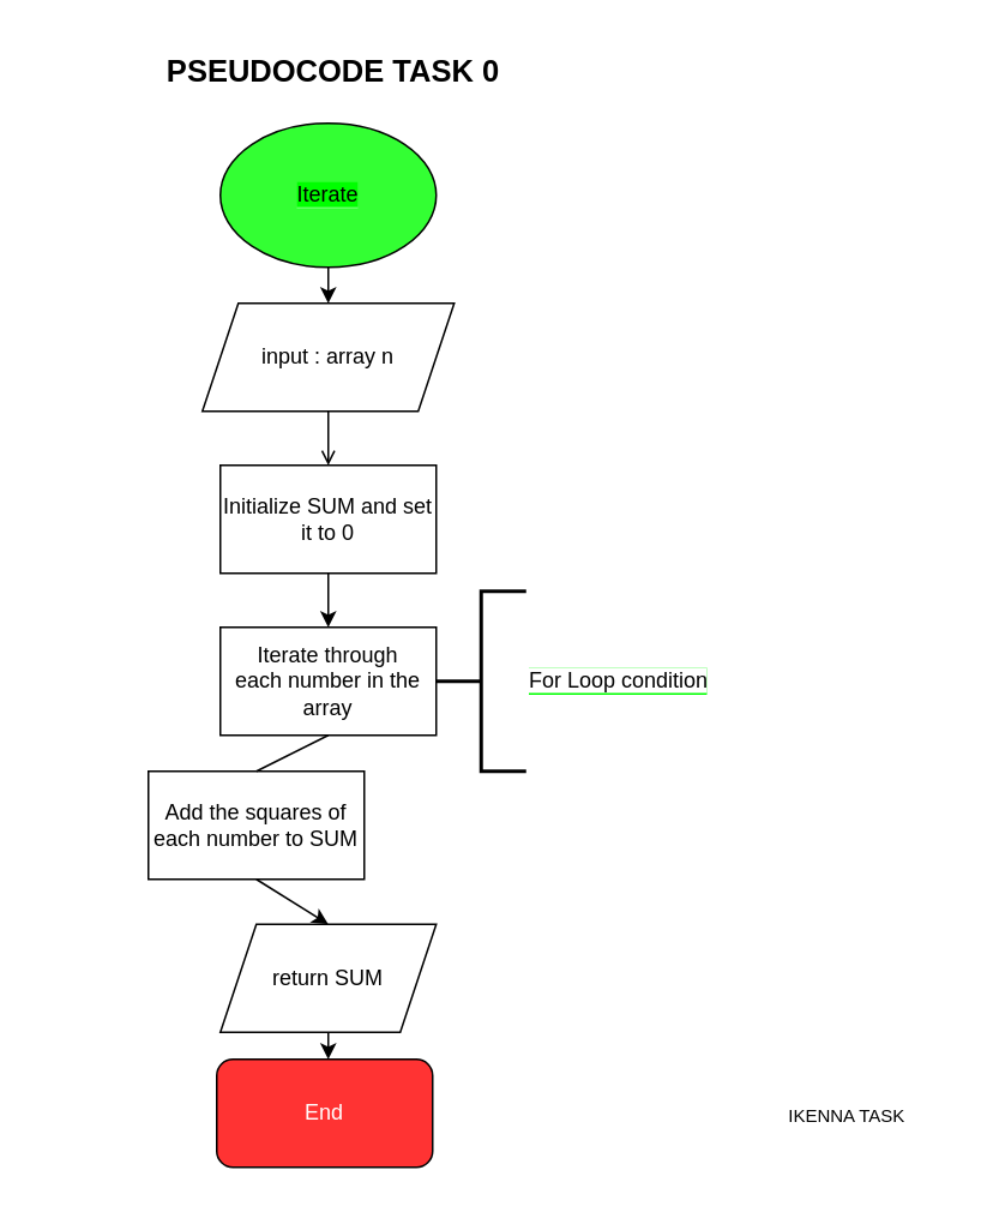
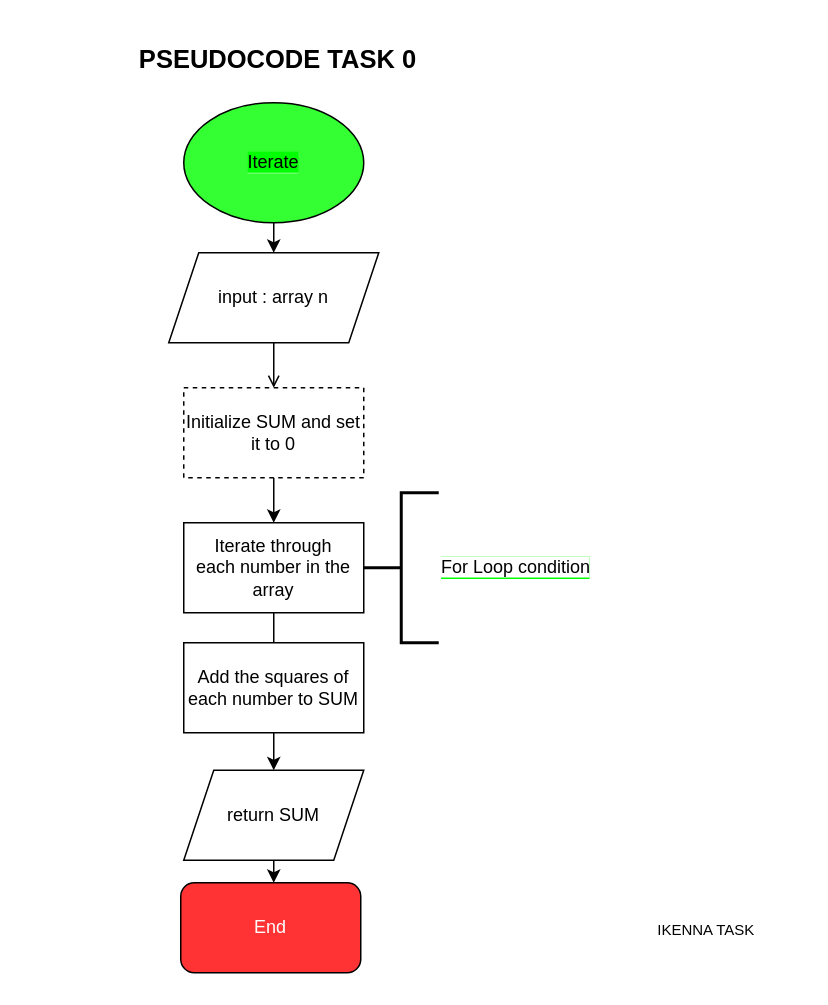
  <mxCell id="0" />
  <mxCell id="1" parent="0" />
  <mxCell id="2" value="" style="endArrow=classic;html=1;rounded=0;exitX=0.5;exitY=1;exitDx=0;exitDy=0;" edge="1" parent="1"><mxGeometry width="50" height="50" relative="1" as="geometry"><mxPoint x="182" y="108" as="sourcePoint" /><mxPoint x="182" y="168" as="targetPoint" /></mxGeometry></mxCell>
  <mxCell id="3" value="input : array n" style="shape=parallelogram;perimeter=parallelogramPerimeter;whiteSpace=wrap;html=1;fixedSize=1;" vertex="1" parent="1"><mxGeometry x="112" y="168" width="140" height="60" as="geometry" /></mxCell>
  <mxCell id="4" value="" style="endArrow=open;html=1;rounded=0;exitX=0.5;exitY=1;exitDx=0;exitDy=0;entryX=0.5;entryY=0;entryDx=0;entryDy=0;" edge="1" parent="1" source="3" target="5"><mxGeometry width="50" height="50" relative="1" as="geometry"><mxPoint x="252" y="318" as="sourcePoint" /><mxPoint x="182" y="288" as="targetPoint" /></mxGeometry></mxCell>
- <mxCell id="5" value="Initialize SUM and set it to 0" style="rounded=0;whiteSpace=wrap;html=1;" vertex="1" parent="1"><mxGeometry x="122" y="258" width="120" height="60" as="geometry" /></mxCell>
+ <mxCell id="5" value="Initialize SUM and set it to 0" style="rounded=0;whiteSpace=wrap;html=1;dashed=1;" vertex="1" parent="1"><mxGeometry x="122" y="258" width="120" height="60" as="geometry" /></mxCell>
  <mxCell id="6" value="Iterate through&lt;br&gt;each number in the array" style="rounded=0;whiteSpace=wrap;html=1;" vertex="1" parent="1"><mxGeometry x="122" y="348" width="120" height="60" as="geometry" /></mxCell>
  <mxCell id="7" value="return SUM" style="shape=parallelogram;perimeter=parallelogramPerimeter;whiteSpace=wrap;html=1;fixedSize=1;" vertex="1" parent="1"><mxGeometry x="122" y="513" width="120" height="60" as="geometry" /></mxCell>
  <mxCell id="8" value="" style="endArrow=classic;html=1;rounded=0;exitX=0.5;exitY=1;exitDx=0;exitDy=0;" edge="1" parent="1" source="7"><mxGeometry width="50" height="50" relative="1" as="geometry"><mxPoint x="192" y="688" as="sourcePoint" /><mxPoint x="182" y="588" as="targetPoint" /></mxGeometry></mxCell>
  <mxCell id="9" value="End" style="rounded=1;whiteSpace=wrap;html=1;fillColor=#FF3333;fontColor=#FFFFFF;" vertex="1" parent="1"><mxGeometry x="120" y="588" width="120" height="60" as="geometry" /></mxCell>
  <mxCell id="10" value="&lt;span style=&quot;background-color: rgb(0, 255, 0);&quot;&gt;&lt;font color=&quot;#000000&quot;&gt;Iterate&lt;/font&gt;&lt;/span&gt;" style="ellipse;whiteSpace=wrap;html=1;labelBackgroundColor=#66FF66;fontColor=#FFFFFF;fillColor=#33FF33;" vertex="1" parent="1"><mxGeometry x="122" y="68" width="120" height="80" as="geometry" /></mxCell>
- <mxCell id="11" value="Add the squares of each number to SUM" style="rounded=0;whiteSpace=wrap;html=1;" vertex="1" parent="1"><mxGeometry x="82" y="428" width="120" height="60" as="geometry" /></mxCell>
+ <mxCell id="11" value="Add the squares of each number to SUM" style="rounded=0;whiteSpace=wrap;html=1;" vertex="1" parent="1"><mxGeometry x="122" y="428" width="120" height="60" as="geometry" /></mxCell>
  <mxCell id="12" value="" style="endArrow=classic;html=1;rounded=0;fontColor=#000000;exitX=0.5;exitY=1;exitDx=0;exitDy=0;entryX=0.5;entryY=0;entryDx=0;entryDy=0;" edge="1" parent="1" source="5" target="6"><mxGeometry width="50" height="50" relative="1" as="geometry"><mxPoint x="192" y="338" as="sourcePoint" /><mxPoint x="242" y="288" as="targetPoint" /></mxGeometry></mxCell>
  <mxCell id="13" value="" style="endArrow=none;html=1;rounded=0;fontColor=#000000;exitX=0.5;exitY=1;exitDx=0;exitDy=0;entryX=0.5;entryY=0;entryDx=0;entryDy=0;" edge="1" parent="1" source="6" target="11"><mxGeometry width="50" height="50" relative="1" as="geometry"><mxPoint x="242" y="438" as="sourcePoint" /><mxPoint x="292" y="388" as="targetPoint" /></mxGeometry></mxCell>
  <mxCell id="14" value="" style="endArrow=classic;html=1;rounded=0;fontColor=#000000;exitX=0.5;exitY=1;exitDx=0;exitDy=0;entryX=0.5;entryY=0;entryDx=0;entryDy=0;" edge="1" parent="1" source="11" target="7"><mxGeometry width="50" height="50" relative="1" as="geometry"><mxPoint x="242" y="438" as="sourcePoint" /><mxPoint x="292" y="388" as="targetPoint" /></mxGeometry></mxCell>
  <mxCell id="15" value="&lt;span style=&quot;background-color: rgb(255, 255, 255);&quot;&gt;For Loop condition&lt;/span&gt;" style="strokeWidth=2;html=1;shape=mxgraph.flowchart.annotation_2;align=left;labelPosition=right;pointerEvents=1;labelBackgroundColor=#00FF00;fontColor=#000000;fillColor=#33FF33;" vertex="1" parent="1"><mxGeometry x="242" y="328" width="50" height="100" as="geometry" /></mxCell>
  <mxCell id="16" value="&lt;b&gt;&lt;font style=&quot;font-size: 17px;&quot;&gt;PSEUDOCODE TASK 0&lt;/font&gt;&lt;/b&gt;" style="text;html=1;strokeColor=none;fillColor=none;align=center;verticalAlign=middle;whiteSpace=wrap;rounded=0;labelBackgroundColor=#FFFFFF;fontColor=#000000;" vertex="1" parent="1"><mxGeometry x="20" y="20" width="330" height="40" as="geometry" /></mxCell>
  <mxCell id="17" value="&lt;font style=&quot;font-size: 10px;&quot;&gt;IKENNA TASK&lt;/font&gt;" style="text;html=1;align=center;verticalAlign=middle;resizable=0;points=[];autosize=1;strokeColor=none;fillColor=none;fontSize=17;fontColor=#000000;" vertex="1" parent="1"><mxGeometry x="410" y="603" width="120" height="30" as="geometry" /></mxCell>
